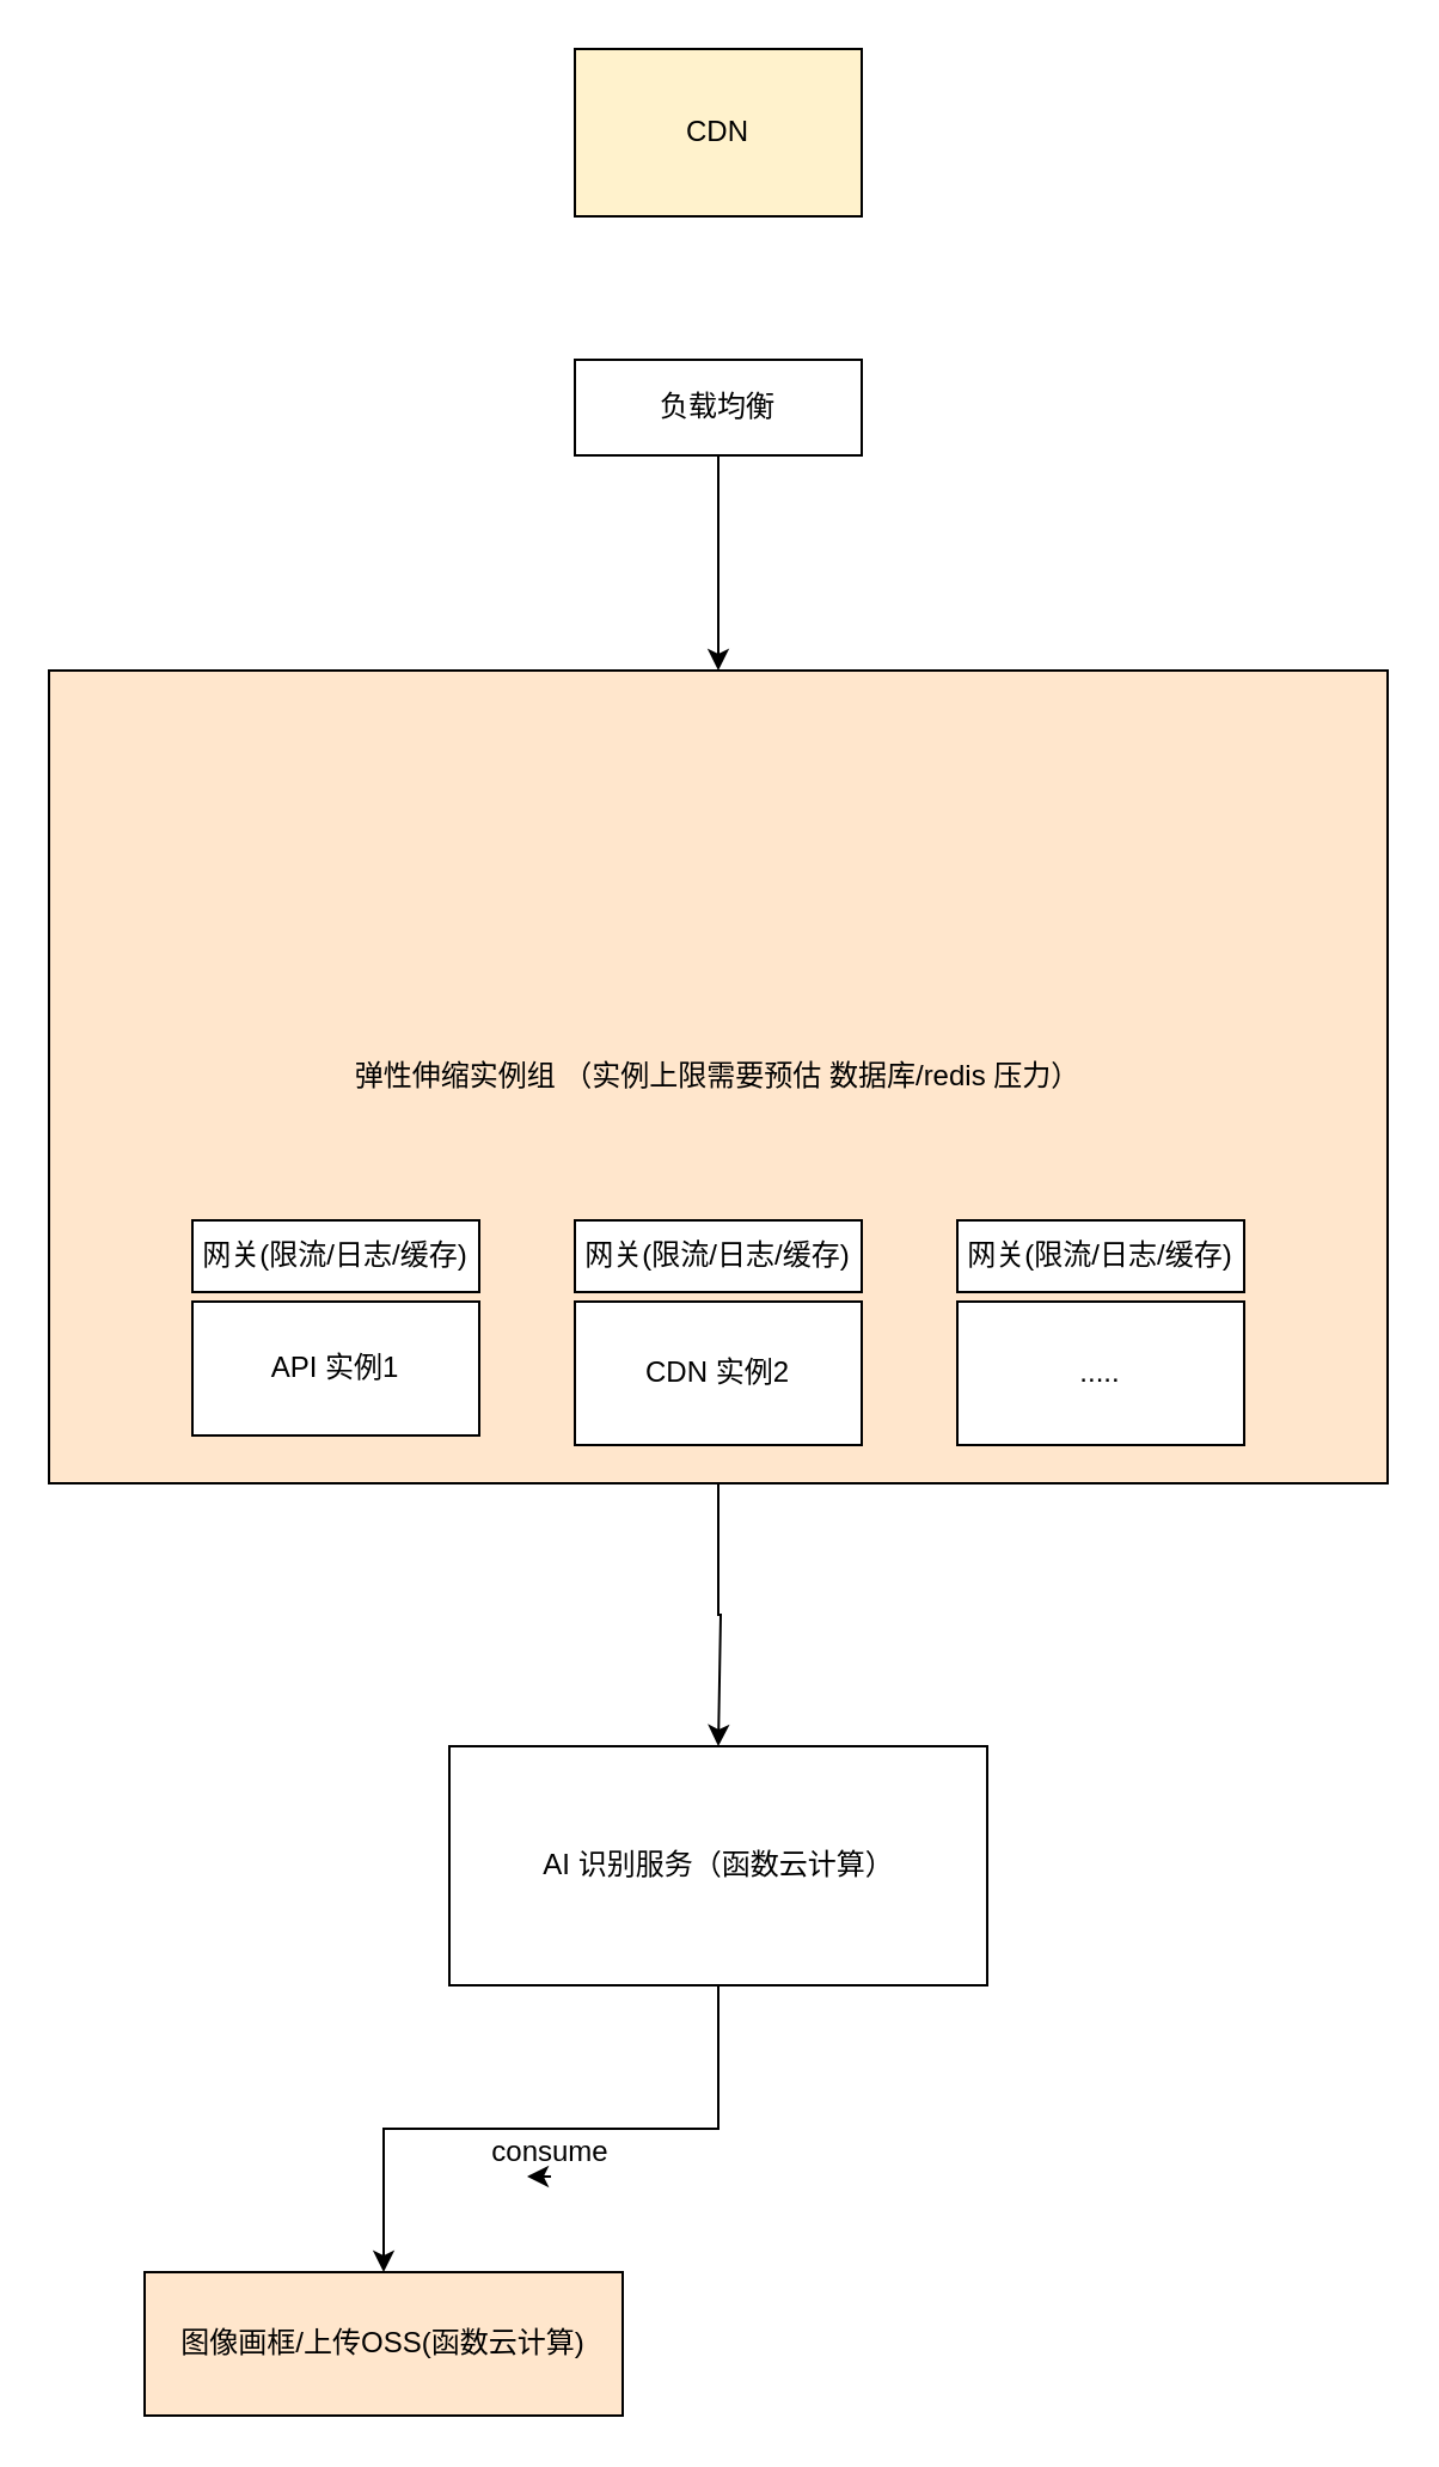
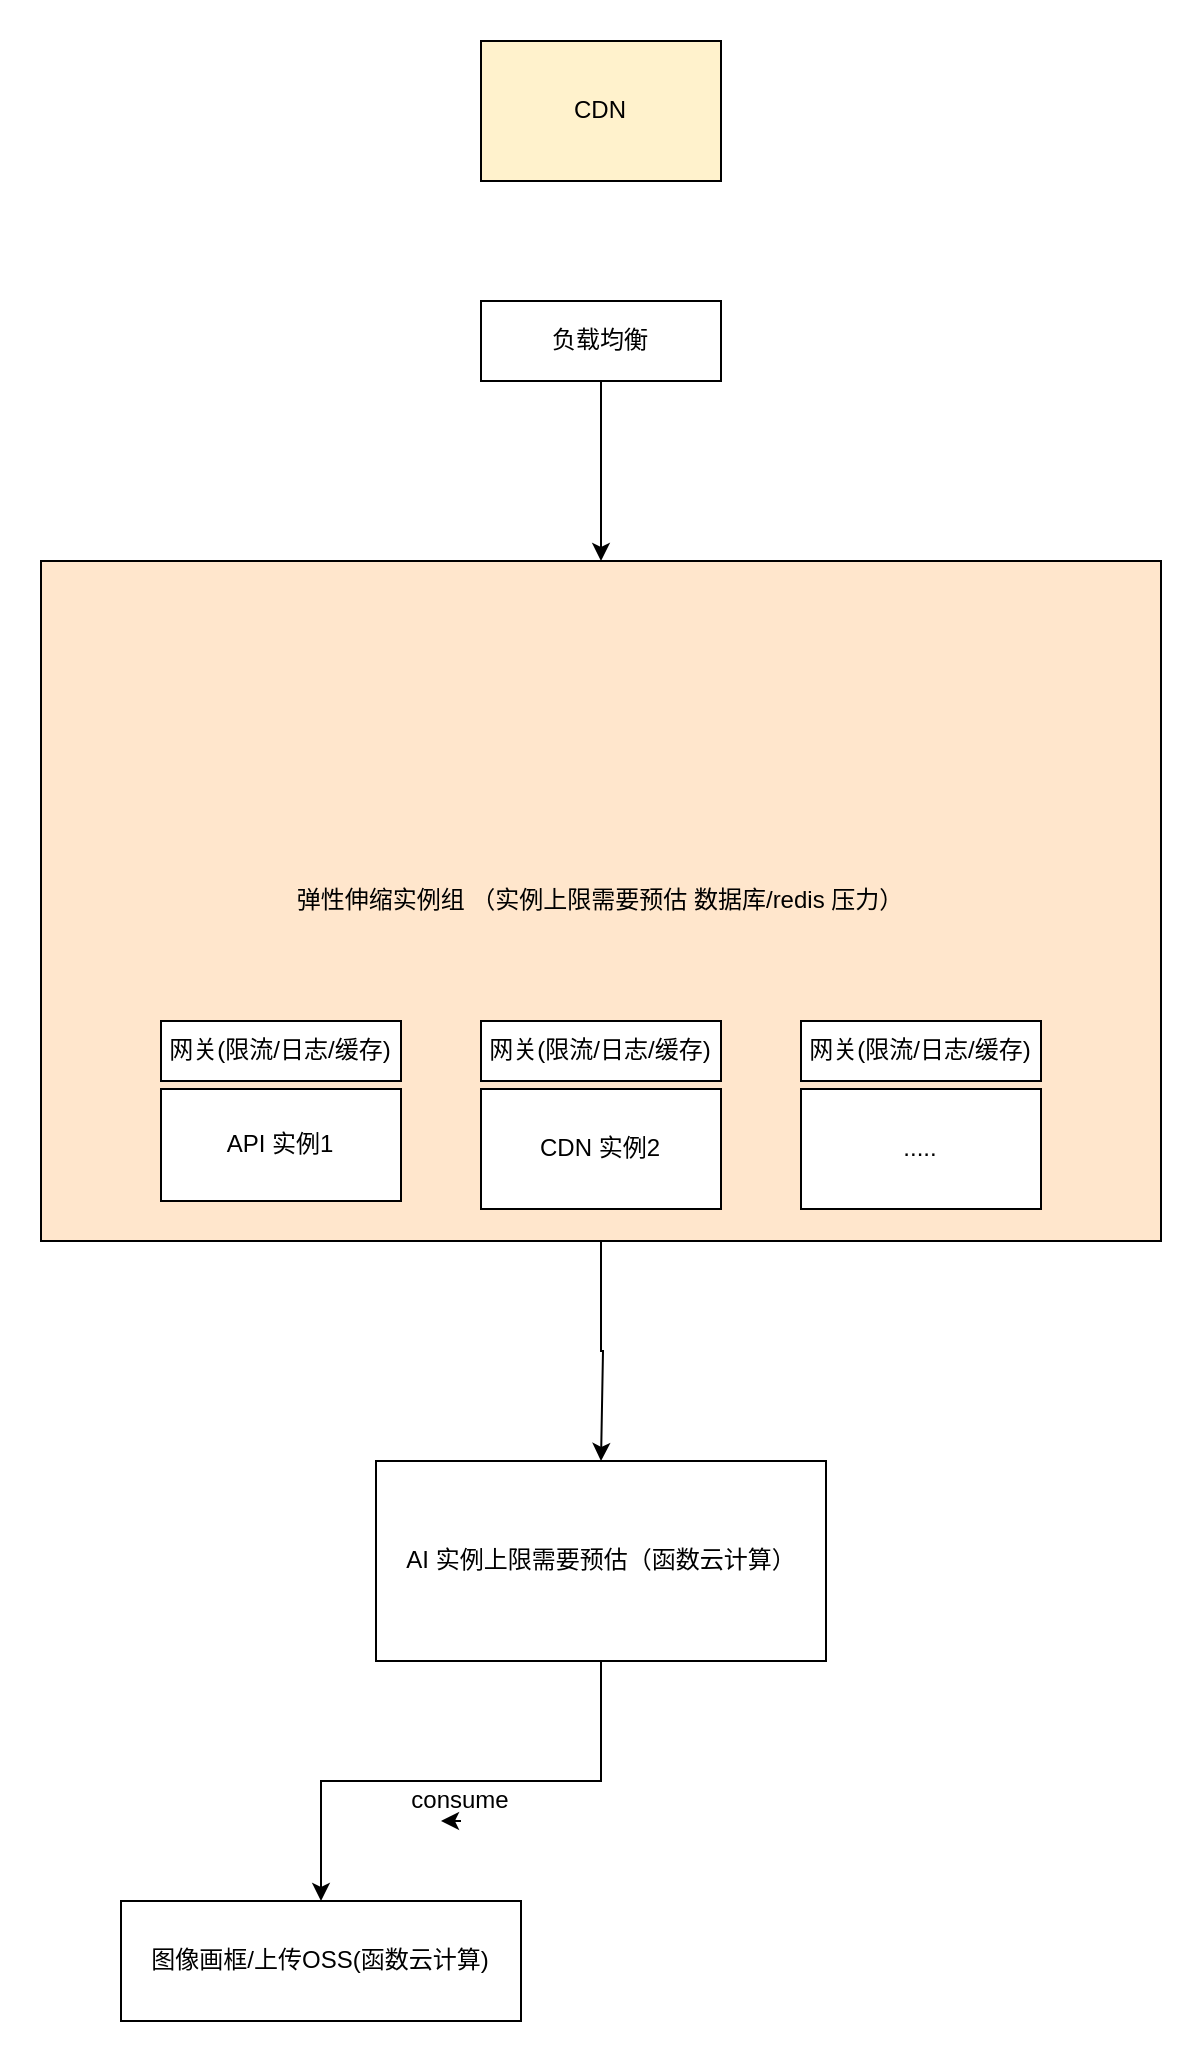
  <mxCell id="0" />
  <mxCell id="1" parent="0" />
  <mxCell id="2" value="CDN" style="rounded=0;whiteSpace=wrap;html=1;fillColor=#fff2cc;" parent="1" vertex="1"><mxGeometry x="240" y="20" width="120" height="70" as="geometry" /></mxCell>
  <mxCell id="3" style="edgeStyle=orthogonalEdgeStyle;rounded=0;orthogonalLoop=1;jettySize=auto;html=1;" parent="1" source="4" target="6" edge="1"><mxGeometry relative="1" as="geometry" /></mxCell>
  <mxCell id="4" value="负载均衡" style="rounded=0;whiteSpace=wrap;html=1;" parent="1" vertex="1"><mxGeometry x="240" y="150" width="120" height="40" as="geometry" /></mxCell>
  <mxCell id="5" style="edgeStyle=orthogonalEdgeStyle;rounded=0;orthogonalLoop=1;jettySize=auto;html=1;entryX=0.5;entryY=0;entryDx=0;entryDy=0;" edge="1" parent="1" source="6" target="14"><mxGeometry relative="1" as="geometry"><Array as="points"><mxPoint x="300" y="675" /><mxPoint x="301" y="675" /></Array></mxGeometry></mxCell>
  <mxCell id="6" value="弹性伸缩实例组 （实例上限需要预估 数据库/redis 压力）" style="rounded=0;whiteSpace=wrap;html=1;align=center;fillColor=#ffe6cc;" parent="1" vertex="1"><mxGeometry x="20" y="280" width="560" height="340" as="geometry" /></mxCell>
  <mxCell id="7" value="API 实例1" style="rounded=0;whiteSpace=wrap;html=1;" parent="1" vertex="1"><mxGeometry x="80" y="544" width="120" height="56" as="geometry" /></mxCell>
  <mxCell id="8" value="CDN 实例2" style="rounded=0;whiteSpace=wrap;html=1;" parent="1" vertex="1"><mxGeometry x="240" y="544" width="120" height="60" as="geometry" /></mxCell>
  <mxCell id="9" value="....." style="rounded=0;whiteSpace=wrap;html=1;" parent="1" vertex="1"><mxGeometry x="400" y="544" width="120" height="60" as="geometry" /></mxCell>
  <mxCell id="10" value="网关(限流/日志/缓存)" style="rounded=0;whiteSpace=wrap;html=1;" parent="1" vertex="1"><mxGeometry x="80" y="510" width="120" height="30" as="geometry" /></mxCell>
  <mxCell id="11" value="网关(限流/日志/缓存)" style="rounded=0;whiteSpace=wrap;html=1;" parent="1" vertex="1"><mxGeometry x="240" y="510" width="120" height="30" as="geometry" /></mxCell>
  <mxCell id="12" value="网关(限流/日志/缓存)" style="rounded=0;whiteSpace=wrap;html=1;" parent="1" vertex="1"><mxGeometry x="400" y="510" width="120" height="30" as="geometry" /></mxCell>
  <mxCell id="13" style="edgeStyle=orthogonalEdgeStyle;rounded=0;orthogonalLoop=1;jettySize=auto;html=1;" edge="1" parent="1" source="14" target="15"><mxGeometry relative="1" as="geometry" /></mxCell>
- <mxCell id="14" value="AI 识别服务（函数云计算）" style="rounded=0;whiteSpace=wrap;html=1;" vertex="1" parent="1"><mxGeometry x="187.5" y="730" width="225" height="100" as="geometry" /></mxCell>
- <mxCell id="15" value="图像画框/上传OSS(函数云计算)" style="rounded=0;whiteSpace=wrap;html=1;fillColor=#ffe6cc;" vertex="1" parent="1"><mxGeometry x="60" y="950" width="200" height="60" as="geometry" /></mxCell>
+ <mxCell id="14" value="AI 实例上限需要预估（函数云计算）" style="rounded=0;whiteSpace=wrap;html=1;" vertex="1" parent="1"><mxGeometry x="187.5" y="730" width="225" height="100" as="geometry" /></mxCell>
+ <mxCell id="15" value="图像画框/上传OSS(函数云计算)" style="rounded=0;whiteSpace=wrap;html=1;" vertex="1" parent="1"><mxGeometry x="60" y="950" width="200" height="60" as="geometry" /></mxCell>
  <mxCell id="16" value="consume" style="text;html=1;strokeColor=none;fillColor=none;align=center;verticalAlign=middle;whiteSpace=wrap;rounded=0;" vertex="1" parent="1"><mxGeometry x="210" y="890" width="40" height="20" as="geometry" /></mxCell>
  <mxCell id="17" style="edgeStyle=orthogonalEdgeStyle;rounded=0;orthogonalLoop=1;jettySize=auto;html=1;exitX=0.5;exitY=1;exitDx=0;exitDy=0;entryX=0.25;entryY=1;entryDx=0;entryDy=0;" edge="1" parent="1" source="16" target="16"><mxGeometry relative="1" as="geometry" /></mxCell>
